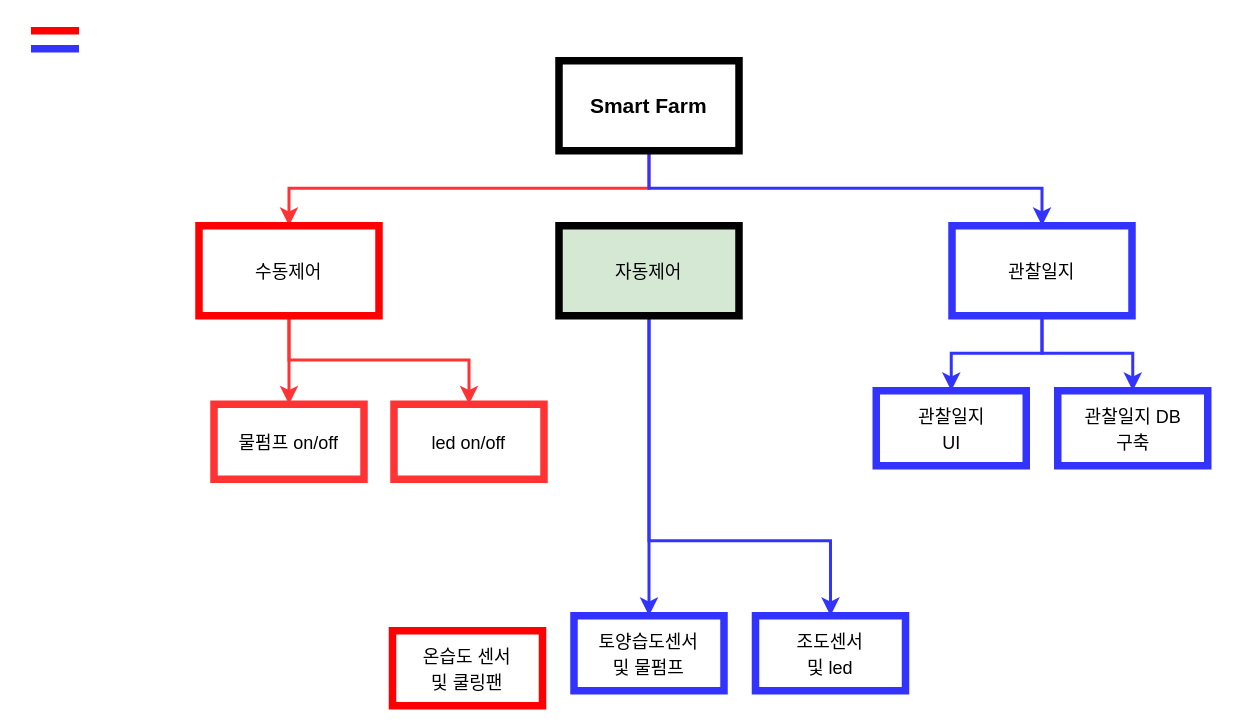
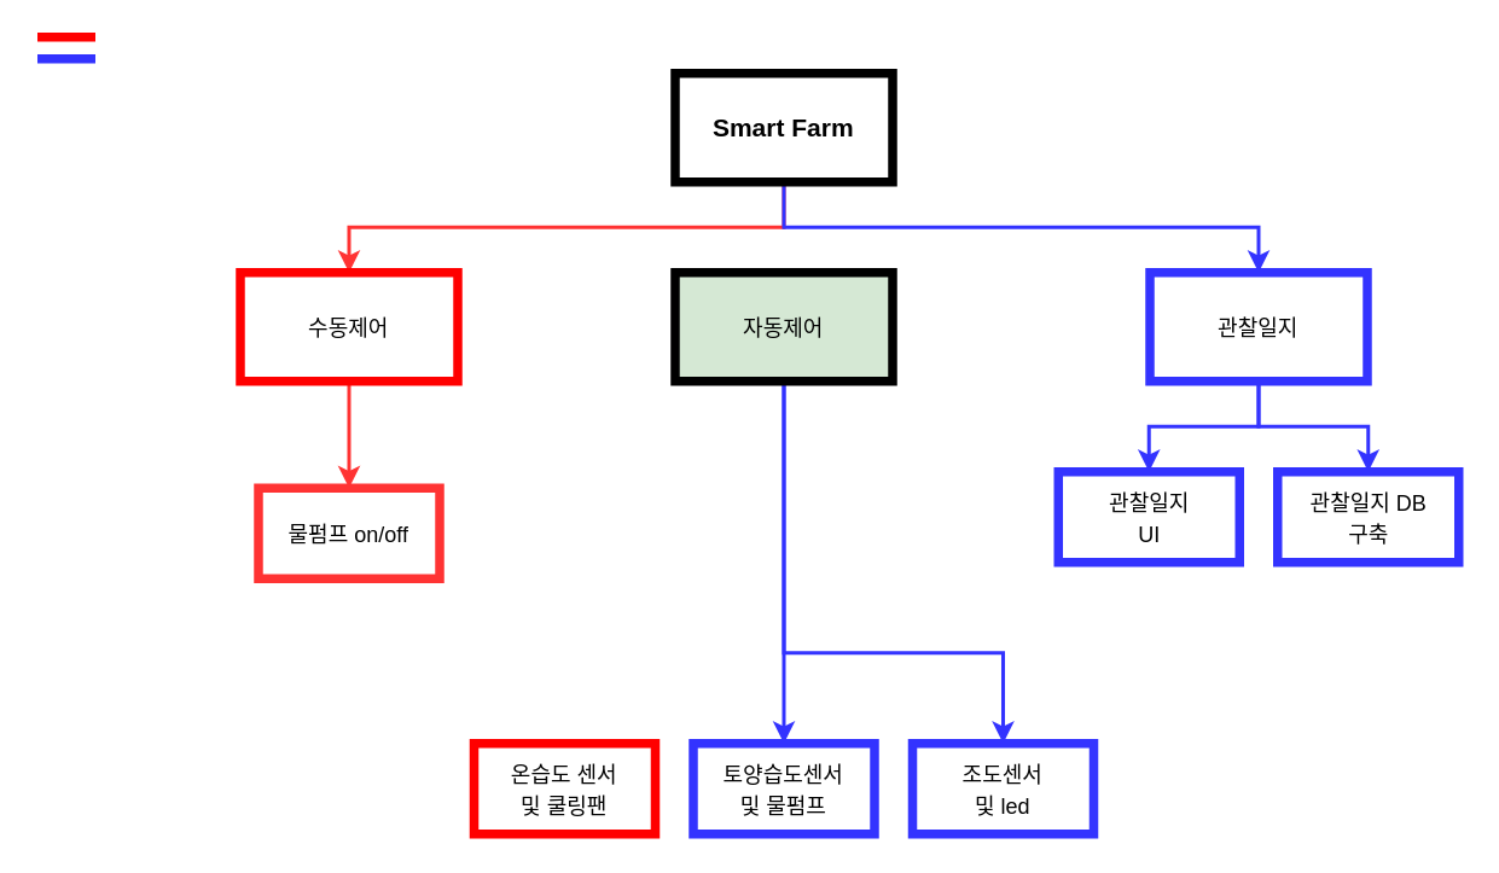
  <mxCell id="0" />
  <mxCell id="1" parent="0" />
  <mxCell id="2" style="edgeStyle=orthogonalEdgeStyle;rounded=0;orthogonalLoop=1;jettySize=auto;html=1;exitX=0.5;exitY=1;exitDx=0;exitDy=0;fontSize=14;strokeWidth=2;strokeColor=#FF3333;" edge="1" parent="1" source="4" target="7"><mxGeometry relative="1" as="geometry" /></mxCell>
  <mxCell id="3" style="edgeStyle=orthogonalEdgeStyle;rounded=0;orthogonalLoop=1;jettySize=auto;html=1;exitX=0.5;exitY=1;exitDx=0;exitDy=0;fontSize=14;strokeWidth=2;strokeColor=#3333FF;" edge="1" parent="1" source="4" target="13"><mxGeometry relative="1" as="geometry" /></mxCell>
  <mxCell id="4" value="&lt;b&gt;&lt;font style=&quot;font-size: 14px;&quot;&gt;Smart Farm&lt;/font&gt;&lt;/b&gt;" style="rounded=0;whiteSpace=wrap;html=1;strokeWidth=5;" vertex="1" parent="1"><mxGeometry x="372" y="40" width="120" height="60" as="geometry" /></mxCell>
  <mxCell id="5" style="edgeStyle=orthogonalEdgeStyle;rounded=0;orthogonalLoop=1;jettySize=auto;html=1;exitX=0.5;exitY=1;exitDx=0;exitDy=0;fontSize=12;strokeColor=#FF3333;strokeWidth=2;" edge="1" parent="1" source="7" target="14"><mxGeometry relative="1" as="geometry" /></mxCell>
- <mxCell id="6" style="edgeStyle=orthogonalEdgeStyle;rounded=0;orthogonalLoop=1;jettySize=auto;html=1;exitX=0.5;exitY=1;exitDx=0;exitDy=0;entryX=0.5;entryY=0;entryDx=0;entryDy=0;fontSize=12;strokeColor=#FF3333;strokeWidth=2;" edge="1" parent="1" source="7" target="15"><mxGeometry relative="1" as="geometry" /></mxCell>
  <mxCell id="7" value="&lt;span style=&quot;font-size: 12px;&quot;&gt;수동제어&lt;/span&gt;" style="rounded=0;whiteSpace=wrap;html=1;fontSize=14;strokeWidth=5;strokeColor=#FF0000;" vertex="1" parent="1"><mxGeometry x="132" y="150" width="120" height="60" as="geometry" /></mxCell>
  <mxCell id="8" style="edgeStyle=orthogonalEdgeStyle;rounded=0;orthogonalLoop=1;jettySize=auto;html=1;exitX=0.5;exitY=1;exitDx=0;exitDy=0;entryX=0.5;entryY=0;entryDx=0;entryDy=0;fontSize=12;strokeWidth=2;strokeColor=#3333FF;" edge="1" parent="1" source="10" target="17"><mxGeometry relative="1" as="geometry" /></mxCell>
  <mxCell id="9" style="edgeStyle=orthogonalEdgeStyle;rounded=0;orthogonalLoop=1;jettySize=auto;html=1;exitX=0.5;exitY=1;exitDx=0;exitDy=0;fontSize=12;strokeWidth=2;strokeColor=#3333FF;" edge="1" parent="1" source="10" target="18"><mxGeometry relative="1" as="geometry"><Array as="points"><mxPoint x="432" y="360" /><mxPoint x="553" y="360" /></Array></mxGeometry></mxCell>
  <mxCell id="10" value="&lt;font style=&quot;font-size: 12px;&quot;&gt;자동제어&lt;/font&gt;" style="rounded=0;whiteSpace=wrap;html=1;fontSize=14;strokeWidth=5;fillColor=#d5e8d4;" vertex="1" parent="1"><mxGeometry x="372" y="150" width="120" height="60" as="geometry" /></mxCell>
  <mxCell id="11" style="edgeStyle=orthogonalEdgeStyle;rounded=0;orthogonalLoop=1;jettySize=auto;html=1;exitX=0.5;exitY=1;exitDx=0;exitDy=0;entryX=0.5;entryY=0;entryDx=0;entryDy=0;fontSize=12;strokeWidth=2;strokeColor=#3333FF;" edge="1" parent="1" source="13" target="19"><mxGeometry relative="1" as="geometry" /></mxCell>
  <mxCell id="12" style="edgeStyle=orthogonalEdgeStyle;rounded=0;orthogonalLoop=1;jettySize=auto;html=1;exitX=0.5;exitY=1;exitDx=0;exitDy=0;fontSize=12;strokeWidth=2;strokeColor=#3333FF;" edge="1" parent="1" source="13" target="20"><mxGeometry relative="1" as="geometry" /></mxCell>
  <mxCell id="13" value="&lt;font style=&quot;font-size: 12px;&quot;&gt;관찰일지&lt;/font&gt;" style="rounded=0;whiteSpace=wrap;html=1;fontSize=14;" vertex="1" parent="1"><mxGeometry x="634" y="150" width="120" height="60" as="geometry" /></mxCell>
  <mxCell id="14" value="&lt;span style=&quot;font-size: 12px;&quot;&gt;물펌프 on/off&lt;/span&gt;" style="rounded=0;whiteSpace=wrap;html=1;fontSize=14;strokeWidth=5;strokeColor=#FF3333;" vertex="1" parent="1"><mxGeometry x="142" y="269" width="100" height="50" as="geometry" /></mxCell>
- <mxCell id="15" value="&lt;span style=&quot;font-size: 12px;&quot;&gt;led on/off&lt;/span&gt;" style="rounded=0;whiteSpace=wrap;html=1;fontSize=14;strokeWidth=5;strokeColor=#FF3333;" vertex="1" parent="1"><mxGeometry x="262" y="269" width="100" height="50" as="geometry" /></mxCell>
- <mxCell id="16" value="&lt;font style=&quot;font-size: 12px;&quot;&gt;온습도 센서&lt;br&gt;및 쿨링팬&lt;br&gt;&lt;/font&gt;" style="rounded=0;whiteSpace=wrap;html=1;fontSize=14;strokeWidth=5;strokeColor=#FF0000;" vertex="1" parent="1"><mxGeometry x="261" y="420" width="100" height="50" as="geometry" /></mxCell>
+ <mxCell id="16" value="&lt;font style=&quot;font-size: 12px;&quot;&gt;온습도 센서&lt;br&gt;및 쿨링팬&lt;br&gt;&lt;/font&gt;" style="rounded=0;whiteSpace=wrap;html=1;fontSize=14;strokeWidth=5;strokeColor=#FF0000;" vertex="1" parent="1"><mxGeometry x="261" y="410" width="100" height="50" as="geometry" /></mxCell>
  <mxCell id="17" value="&lt;font style=&quot;font-size: 12px;&quot;&gt;토양습도센서&lt;br&gt;및 물펌프&lt;br&gt;&lt;/font&gt;" style="rounded=0;whiteSpace=wrap;html=1;fontSize=14;" vertex="1" parent="1"><mxGeometry x="382" y="410" width="100" height="50" as="geometry" /></mxCell>
  <mxCell id="18" value="&lt;font style=&quot;font-size: 12px;&quot;&gt;조도센서&lt;br&gt;및 led&lt;br&gt;&lt;/font&gt;" style="rounded=0;whiteSpace=wrap;html=1;fontSize=14;" vertex="1" parent="1"><mxGeometry x="503" y="410" width="100" height="50" as="geometry" /></mxCell>
  <mxCell id="19" value="&lt;span style=&quot;font-size: 12px;&quot;&gt;관찰일지&lt;br&gt;UI&lt;br&gt;&lt;/span&gt;" style="rounded=0;whiteSpace=wrap;html=1;fontSize=14;strokeWidth=5;strokeColor=#3333FF;" vertex="1" parent="1"><mxGeometry x="583.5" y="260" width="100" height="50" as="geometry" /></mxCell>
  <mxCell id="20" value="&lt;font style=&quot;font-size: 12px;&quot;&gt;관찰일지 DB&lt;br&gt;구축&lt;br&gt;&lt;/font&gt;" style="rounded=0;whiteSpace=wrap;html=1;fontSize=14;strokeWidth=5;strokeColor=#3333FF;" vertex="1" parent="1"><mxGeometry x="704.5" y="260" width="100" height="50" as="geometry" /></mxCell>
  <mxCell id="21" value="" style="endArrow=none;html=1;rounded=0;fontSize=12;strokeWidth=5;strokeColor=#FF0000;" edge="1" parent="1"><mxGeometry width="50" height="50" relative="1" as="geometry"><mxPoint x="20" y="20" as="sourcePoint" /><mxPoint x="52" y="20" as="targetPoint" /></mxGeometry></mxCell>
  <mxCell id="22" value="" style="endArrow=none;html=1;rounded=0;fontSize=12;strokeWidth=5;strokeColor=#3333FF;" edge="1" parent="1"><mxGeometry width="50" height="50" relative="1" as="geometry"><mxPoint x="20" y="32" as="sourcePoint" /><mxPoint x="52" y="32" as="targetPoint" /></mxGeometry></mxCell>
  <mxCell id="23" value="&lt;font style=&quot;font-size: 12px;&quot;&gt;토양습도센서&lt;br&gt;및 물펌프&lt;br&gt;&lt;/font&gt;" style="rounded=0;whiteSpace=wrap;html=1;fontSize=14;strokeWidth=5;strokeColor=#3333FF;" vertex="1" parent="1"><mxGeometry x="382" y="410" width="100" height="50" as="geometry" /></mxCell>
  <mxCell id="24" value="&lt;font style=&quot;font-size: 12px;&quot;&gt;조도센서&lt;br&gt;및 led&lt;br&gt;&lt;/font&gt;" style="rounded=0;whiteSpace=wrap;html=1;fontSize=14;strokeWidth=5;strokeColor=#3333FF;" vertex="1" parent="1"><mxGeometry x="503" y="410" width="100" height="50" as="geometry" /></mxCell>
  <mxCell id="25" value="&lt;font style=&quot;font-size: 12px;&quot;&gt;관찰일지&lt;/font&gt;" style="rounded=0;whiteSpace=wrap;html=1;fontSize=14;strokeWidth=5;strokeColor=#3333FF;" vertex="1" parent="1"><mxGeometry x="634" y="150" width="120" height="60" as="geometry" /></mxCell>
